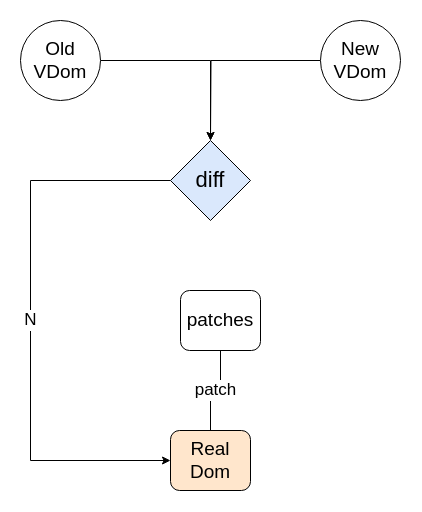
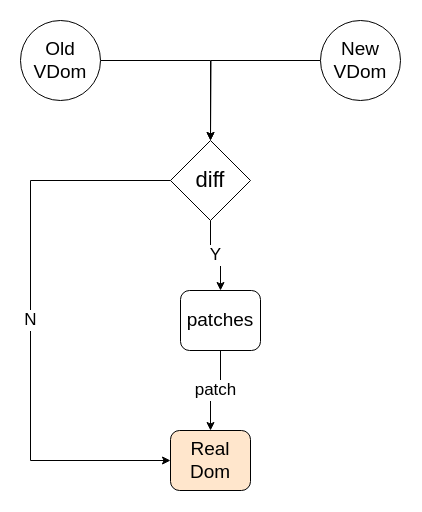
  <mxCell id="0" />
  <mxCell id="1" parent="0" />
  <mxCell id="2" style="edgeStyle=orthogonalEdgeStyle;rounded=0;orthogonalLoop=1;jettySize=auto;html=1;exitX=1;exitY=0.5;exitDx=0;exitDy=0;entryX=0.5;entryY=0;entryDx=0;entryDy=0;" edge="1" parent="1" source="3" target="8"><mxGeometry relative="1" as="geometry" /></mxCell>
  <mxCell id="3" value="&lt;font style=&quot;font-size: 19px&quot;&gt;Old VDom&lt;/font&gt;" style="ellipse;whiteSpace=wrap;html=1;aspect=fixed;" vertex="1" parent="1"><mxGeometry x="20" y="20" width="80" height="80" as="geometry" /></mxCell>
  <mxCell id="4" style="edgeStyle=orthogonalEdgeStyle;rounded=0;orthogonalLoop=1;jettySize=auto;html=1;exitX=0;exitY=0.5;exitDx=0;exitDy=0;" edge="1" parent="1" source="5"><mxGeometry relative="1" as="geometry"><mxPoint x="210" y="140" as="targetPoint" /></mxGeometry></mxCell>
  <mxCell id="5" value="&lt;font style=&quot;font-size: 19px&quot;&gt;New VDom&lt;/font&gt;" style="ellipse;whiteSpace=wrap;html=1;aspect=fixed;" vertex="1" parent="1"><mxGeometry x="320" y="20" width="80" height="80" as="geometry" /></mxCell>
+ <mxCell id="6" value="&lt;font style=&quot;font-size: 17px&quot;&gt;Y&lt;/font&gt;" style="edgeStyle=orthogonalEdgeStyle;rounded=0;orthogonalLoop=1;jettySize=auto;html=1;exitX=0.5;exitY=1;exitDx=0;exitDy=0;entryX=0.5;entryY=0;entryDx=0;entryDy=0;" edge="1" parent="1" source="8" target="10"><mxGeometry relative="1" as="geometry" /></mxCell>
  <mxCell id="7" value="&lt;font style=&quot;font-size: 17px&quot;&gt;N&lt;/font&gt;" style="edgeStyle=orthogonalEdgeStyle;rounded=0;orthogonalLoop=1;jettySize=auto;html=1;exitX=0;exitY=0.5;exitDx=0;exitDy=0;entryX=0;entryY=0.5;entryDx=0;entryDy=0;" edge="1" parent="1" source="8" target="11"><mxGeometry relative="1" as="geometry"><Array as="points"><mxPoint x="30" y="180" /><mxPoint x="30" y="460" /></Array></mxGeometry></mxCell>
- <mxCell id="8" value="&lt;font style=&quot;font-size: 22px&quot;&gt;diff&lt;/font&gt;" style="rhombus;whiteSpace=wrap;html=1;fillColor=#dae8fc;" vertex="1" parent="1"><mxGeometry x="170" y="140" width="80" height="80" as="geometry" /></mxCell>
- <mxCell id="9" value="&lt;font style=&quot;font-size: 17px&quot;&gt;patch&lt;/font&gt;" style="edgeStyle=orthogonalEdgeStyle;rounded=0;orthogonalLoop=1;jettySize=auto;html=1;exitX=0.5;exitY=1;exitDx=0;exitDy=0;entryX=0.5;entryY=0;entryDx=0;entryDy=0;endArrow=none;" edge="1" parent="1" source="10" target="11"><mxGeometry relative="1" as="geometry" /></mxCell>
+ <mxCell id="8" value="&lt;font style=&quot;font-size: 22px&quot;&gt;diff&lt;/font&gt;" style="rhombus;whiteSpace=wrap;html=1;" vertex="1" parent="1"><mxGeometry x="170" y="140" width="80" height="80" as="geometry" /></mxCell>
+ <mxCell id="9" value="&lt;font style=&quot;font-size: 17px&quot;&gt;patch&lt;/font&gt;" style="edgeStyle=orthogonalEdgeStyle;rounded=0;orthogonalLoop=1;jettySize=auto;html=1;exitX=0.5;exitY=1;exitDx=0;exitDy=0;entryX=0.5;entryY=0;entryDx=0;entryDy=0;" edge="1" parent="1" source="10" target="11"><mxGeometry relative="1" as="geometry" /></mxCell>
  <mxCell id="10" value="&lt;font style=&quot;font-size: 19px&quot;&gt;patches&lt;/font&gt;" style="rounded=1;whiteSpace=wrap;html=1;" vertex="1" parent="1"><mxGeometry x="180" y="290" width="80" height="60" as="geometry" /></mxCell>
  <mxCell id="11" value="&lt;font style=&quot;font-size: 19px&quot;&gt;Real Dom&lt;/font&gt;" style="rounded=1;whiteSpace=wrap;html=1;fillColor=#ffe6cc;" vertex="1" parent="1"><mxGeometry x="170" y="430" width="80" height="60" as="geometry" /></mxCell>
